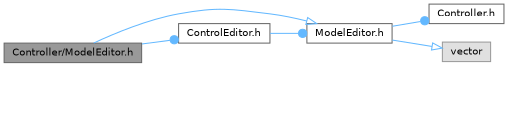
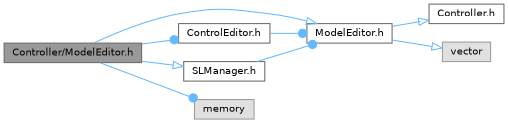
  digraph {
    rankdir=LR
    node [color=grey40 fillcolor=white fontname=Helvetica fontsize=10 shape=box style=filled]
    edge [arrowhead=dot color=steelblue1 fontname=Helvetica fontsize=10 labelfontname=Helvetica labelfontsize=10 style=solid]
    n1 [color=gray40 fillcolor=grey60 fontcolor=black height=0.2 label="Controller/ModelEditor.h" width=0.4]
    n2 [height=0.2 label="ModelEditor.h" width=0.4]
    n3 [height=0.2 label="ControlEditor.h" width=0.4]
+   n4 [height=0.2 label="SLManager.h" width=0.4]
+   n5 [color=grey60 fillcolor="#E0E0E0" height=0.2 label=memory width=0.4]
    n6 [height=0.2 label="Controller.h" width=0.4]
    n7 [color=grey60 fillcolor="#E0E0E0" height=0.2 label=vector width=0.4]
    n1 -> n2 [arrowhead=onormal]
    n1 -> n3
-   n2 -> n6
+   n1 -> n4 [arrowhead=onormal]
+   n1 -> n5
+   n2 -> n6 [arrowhead=onormal]
    n2 -> n7 [arrowhead=onormal]
    n3 -> n2
+   n4 -> n2
  }
